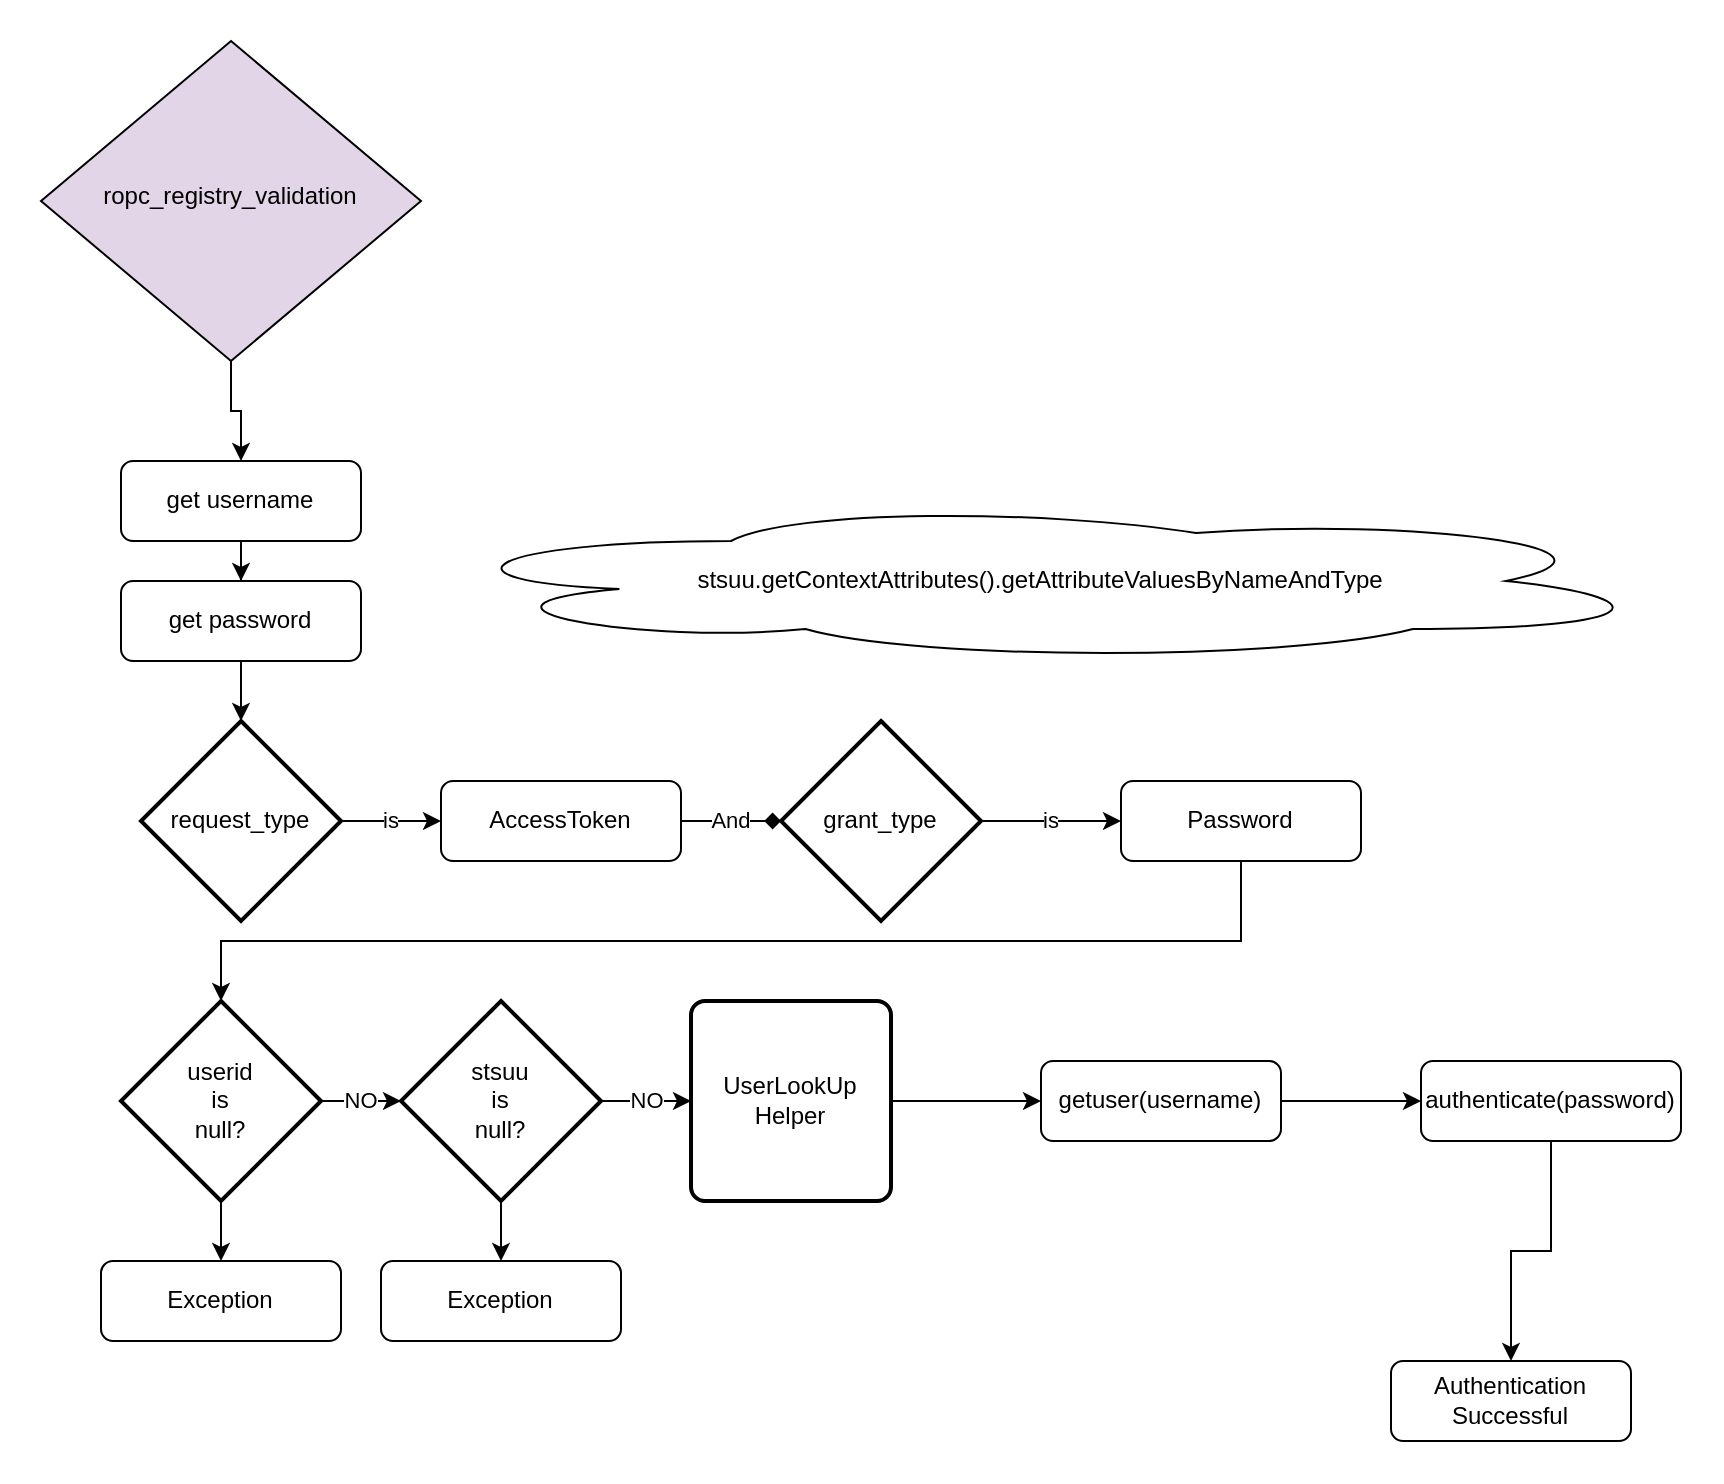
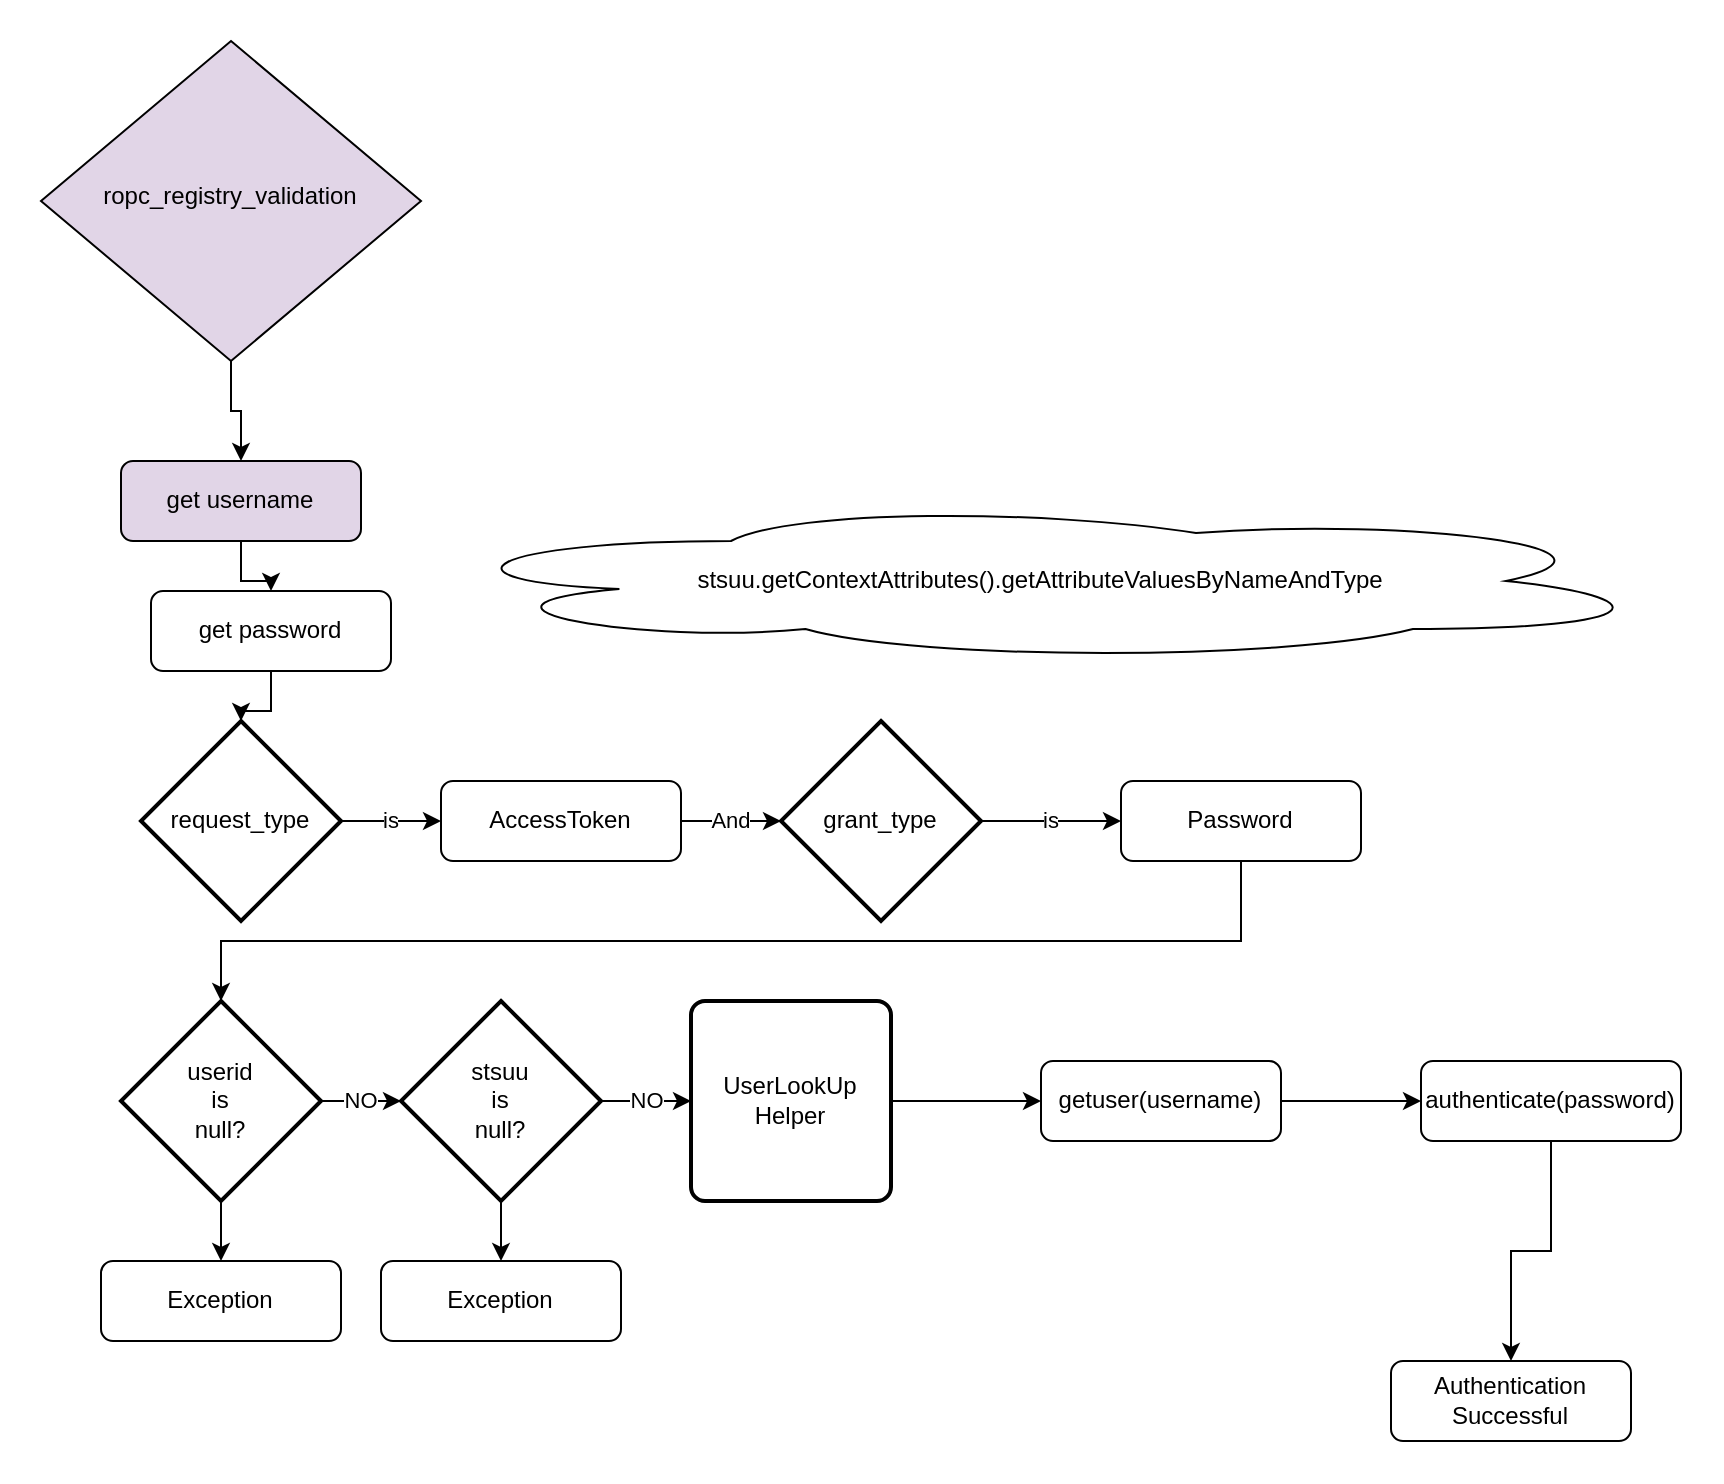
  <mxCell id="0" />
  <mxCell id="1" parent="0" />
  <mxCell id="2" style="edgeStyle=orthogonalEdgeStyle;rounded=0;orthogonalLoop=1;jettySize=auto;html=1;exitX=0.5;exitY=1;exitDx=0;exitDy=0;entryX=0.5;entryY=0;entryDx=0;entryDy=0;" parent="1" source="3" target="6" edge="1"><mxGeometry relative="1" as="geometry" /></mxCell>
  <mxCell id="3" value="ropc_registry_validation" style="rhombus;whiteSpace=wrap;html=1;shadow=0;fontFamily=Helvetica;fontSize=12;align=center;strokeWidth=1;spacing=6;spacingTop=-4;fillColor=#e1d5e7;" parent="1" vertex="1"><mxGeometry y="20" width="190" height="160" as="geometry" x="20" /></mxCell>
  <mxCell id="4" style="edgeStyle=orthogonalEdgeStyle;rounded=0;orthogonalLoop=1;jettySize=auto;html=1;exitX=0.5;exitY=0;exitDx=0;exitDy=0;entryX=0;entryY=0.5;entryDx=0;entryDy=0;" parent="1" target="6" edge="1"><mxGeometry relative="1" as="geometry"><mxPoint x="115" y="230" as="sourcePoint" /></mxGeometry></mxCell>
  <mxCell id="5" value="" style="edgeStyle=orthogonalEdgeStyle;rounded=0;orthogonalLoop=1;jettySize=auto;html=1;" parent="1" source="6" target="8" edge="1"><mxGeometry relative="1" as="geometry" /></mxCell>
- <mxCell id="6" value="get username" style="rounded=1;whiteSpace=wrap;html=1;fontSize=12;glass=0;strokeWidth=1;shadow=0;" parent="1" vertex="1"><mxGeometry x="60" y="230" width="120" height="40" as="geometry" /></mxCell>
+ <mxCell id="6" value="get username" style="rounded=1;whiteSpace=wrap;html=1;fontSize=12;glass=0;strokeWidth=1;shadow=0;fillColor=#e1d5e7;" parent="1" vertex="1"><mxGeometry x="60" y="230" width="120" height="40" as="geometry" /></mxCell>
  <mxCell id="7" value="" style="edgeStyle=orthogonalEdgeStyle;rounded=0;orthogonalLoop=1;jettySize=auto;html=1;" parent="1" source="8" target="11" edge="1"><mxGeometry relative="1" as="geometry" /></mxCell>
- <mxCell id="8" value="get password" style="rounded=1;whiteSpace=wrap;html=1;fontSize=12;glass=0;strokeWidth=1;shadow=0;" parent="1" vertex="1"><mxGeometry x="60" y="290" width="120" height="40" as="geometry" /></mxCell>
+ <mxCell id="8" value="get password" style="rounded=1;whiteSpace=wrap;html=1;fontSize=12;glass=0;strokeWidth=1;shadow=0;" parent="1" vertex="1"><mxGeometry x="75" y="295" width="120" height="40" as="geometry" /></mxCell>
  <mxCell id="9" value="stsuu.getContextAttributes().getAttributeValuesByNameAndType" style="ellipse;shape=cloud;whiteSpace=wrap;html=1;" parent="1" vertex="1"><mxGeometry x="210" y="250" width="620" height="80" as="geometry" /></mxCell>
  <mxCell id="10" value="is" style="edgeStyle=orthogonalEdgeStyle;rounded=0;orthogonalLoop=1;jettySize=auto;html=1;entryX=0;entryY=0.5;entryDx=0;entryDy=0;" parent="1" source="11" target="13" edge="1"><mxGeometry relative="1" as="geometry" /></mxCell>
  <mxCell id="11" value="request_type" style="strokeWidth=2;html=1;shape=mxgraph.flowchart.decision;whiteSpace=wrap;" parent="1" vertex="1"><mxGeometry x="70" y="360" width="100" height="100" as="geometry" /></mxCell>
- <mxCell id="12" value="And" style="edgeStyle=orthogonalEdgeStyle;rounded=0;orthogonalLoop=1;jettySize=auto;html=1;endArrow=diamond;" parent="1" source="13" target="15" edge="1"><mxGeometry relative="1" as="geometry" /></mxCell>
+ <mxCell id="12" value="And" style="edgeStyle=orthogonalEdgeStyle;rounded=0;orthogonalLoop=1;jettySize=auto;html=1;" parent="1" source="13" target="15" edge="1"><mxGeometry relative="1" as="geometry" /></mxCell>
  <mxCell id="13" value="AccessToken" style="rounded=1;whiteSpace=wrap;html=1;fontSize=12;glass=0;strokeWidth=1;shadow=0;" parent="1" vertex="1"><mxGeometry x="220" y="390" width="120" height="40" as="geometry" /></mxCell>
  <mxCell id="14" value="is" style="edgeStyle=orthogonalEdgeStyle;rounded=0;orthogonalLoop=1;jettySize=auto;html=1;" parent="1" source="15" target="17" edge="1"><mxGeometry relative="1" as="geometry" /></mxCell>
  <mxCell id="15" value="grant_type" style="strokeWidth=2;html=1;shape=mxgraph.flowchart.decision;whiteSpace=wrap;" parent="1" vertex="1"><mxGeometry x="390" y="360" width="100" height="100" as="geometry" /></mxCell>
  <mxCell id="16" value="" style="edgeStyle=orthogonalEdgeStyle;rounded=0;orthogonalLoop=1;jettySize=auto;html=1;" parent="1" source="17" target="20" edge="1"><mxGeometry relative="1" as="geometry"><Array as="points"><mxPoint x="620" y="470" /><mxPoint x="110" y="470" /></Array></mxGeometry></mxCell>
  <mxCell id="17" value="Password" style="rounded=1;whiteSpace=wrap;html=1;fontSize=12;glass=0;strokeWidth=1;shadow=0;" parent="1" vertex="1"><mxGeometry x="560" y="390" width="120" height="40" as="geometry" /></mxCell>
  <mxCell id="18" value="NO" style="edgeStyle=orthogonalEdgeStyle;rounded=0;orthogonalLoop=1;jettySize=auto;html=1;" parent="1" source="20" target="23" edge="1"><mxGeometry relative="1" as="geometry" /></mxCell>
  <mxCell id="19" value="" style="edgeStyle=orthogonalEdgeStyle;rounded=0;orthogonalLoop=1;jettySize=auto;html=1;" parent="1" source="20" target="24" edge="1"><mxGeometry relative="1" as="geometry" /></mxCell>
  <mxCell id="20" value="userid &lt;br&gt;is &lt;br&gt;null?" style="strokeWidth=2;html=1;shape=mxgraph.flowchart.decision;whiteSpace=wrap;" parent="1" vertex="1"><mxGeometry x="60" y="500" width="100" height="100" as="geometry" /></mxCell>
  <mxCell id="21" value="" style="edgeStyle=orthogonalEdgeStyle;rounded=0;orthogonalLoop=1;jettySize=auto;html=1;" parent="1" source="23" target="25" edge="1"><mxGeometry relative="1" as="geometry" /></mxCell>
  <mxCell id="22" value="NO" style="edgeStyle=orthogonalEdgeStyle;rounded=0;orthogonalLoop=1;jettySize=auto;html=1;" parent="1" source="23" target="27" edge="1"><mxGeometry relative="1" as="geometry" /></mxCell>
  <mxCell id="23" value="stsuu &lt;br&gt;is &lt;br&gt;null?" style="strokeWidth=2;html=1;shape=mxgraph.flowchart.decision;whiteSpace=wrap;" parent="1" vertex="1"><mxGeometry x="200" y="500" width="100" height="100" as="geometry" /></mxCell>
  <mxCell id="24" value="Exception" style="rounded=1;whiteSpace=wrap;html=1;fontSize=12;glass=0;strokeWidth=1;shadow=0;" parent="1" vertex="1"><mxGeometry x="50" y="630" width="120" height="40" as="geometry" /></mxCell>
  <mxCell id="25" value="Exception" style="rounded=1;whiteSpace=wrap;html=1;fontSize=12;glass=0;strokeWidth=1;shadow=0;" parent="1" vertex="1"><mxGeometry x="190" y="630" width="120" height="40" as="geometry" /></mxCell>
  <mxCell id="26" value="" style="edgeStyle=orthogonalEdgeStyle;rounded=0;orthogonalLoop=1;jettySize=auto;html=1;" parent="1" source="27" target="29" edge="1"><mxGeometry relative="1" as="geometry" /></mxCell>
  <mxCell id="27" value="UserLookUp&lt;br&gt;Helper" style="rounded=1;whiteSpace=wrap;html=1;absoluteArcSize=1;arcSize=14;strokeWidth=2;" parent="1" vertex="1"><mxGeometry x="345" y="500" width="100" height="100" as="geometry" /></mxCell>
  <mxCell id="28" value="" style="edgeStyle=orthogonalEdgeStyle;rounded=0;orthogonalLoop=1;jettySize=auto;html=1;" parent="1" source="29" target="31" edge="1"><mxGeometry relative="1" as="geometry" /></mxCell>
  <mxCell id="29" value="getuser(username)" style="rounded=1;whiteSpace=wrap;html=1;fontSize=12;glass=0;strokeWidth=1;shadow=0;" parent="1" vertex="1"><mxGeometry x="520" y="530" width="120" height="40" as="geometry" /></mxCell>
  <mxCell id="30" value="" style="edgeStyle=orthogonalEdgeStyle;rounded=0;orthogonalLoop=1;jettySize=auto;html=1;" parent="1" source="31" target="32" edge="1"><mxGeometry relative="1" as="geometry" /></mxCell>
  <mxCell id="31" value="authenticate(password)" style="rounded=1;whiteSpace=wrap;html=1;fontSize=12;glass=0;strokeWidth=1;shadow=0;" parent="1" vertex="1"><mxGeometry x="710" y="530" width="130" height="40" as="geometry" /></mxCell>
  <mxCell id="32" value="Authentication Successful" style="rounded=1;whiteSpace=wrap;html=1;fontSize=12;glass=0;strokeWidth=1;shadow=0;" parent="1" vertex="1"><mxGeometry x="695" y="680" width="120" height="40" as="geometry" /></mxCell>
